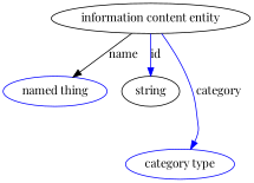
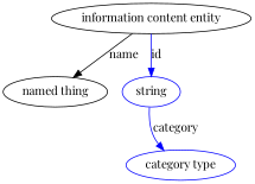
  digraph {
    fontname="Playfair Display"
    node [fontname="Playfair Display"]
    edge [fontname="Playfair Display" color=blue style=solid]
    n1 [height=0.5 label="information content entity" width=2.8706]
-   "named thing" [height=0.5 width=1.5346 color=blue]
-   n3 [color=black height=0.5 label=string width=0.84854]
+   "named thing" [height=0.5 width=1.5346]
+   n3 [color=blue height=0.5 label=string width=0.84854]
    n4 [color=blue height=0.5 label="category type" width=1.6249]
    n1 -> "named thing" [label=name color="" style=""]
    n1 -> n3 [label=id]
-   n1 -> n4 [label=category]
+   n3 -> n4 [label=category]
  }
